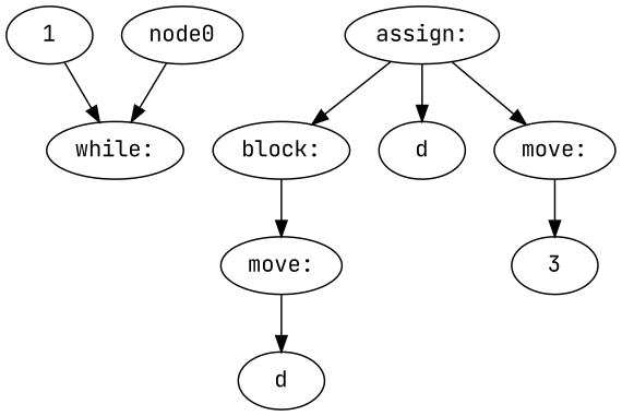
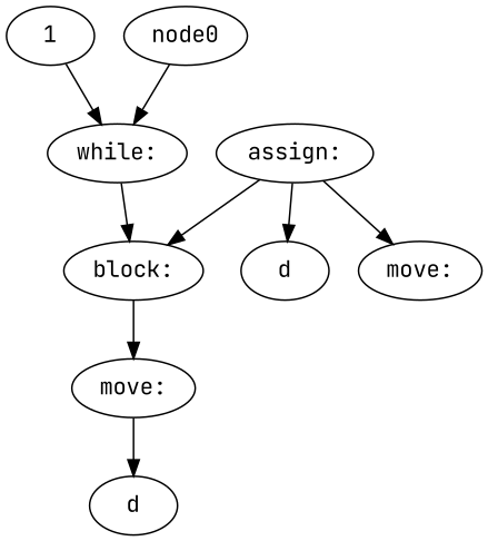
  digraph {
    fontname="JetBrains Mono"
    node [fontname="JetBrains Mono"]
    edge [fontname="JetBrains Mono"]
    n1 [label="while:"]
    n2 [label="block:"]
    n3 [label=1]
    n4 [label="move:"]
    node0
    n6 [label="assign:"]
    n7 [label=d]
    n8 [label="move:"]
    n9 [label=d]
-   n10 [label=3]
+   n1 -> n2
    n2 -> n4
    n3 -> n1
    n4 -> n9
    node0 -> n1
    n6 -> n2
    n6 -> n7
    n6 -> n8
-   n8 -> n10
  }
